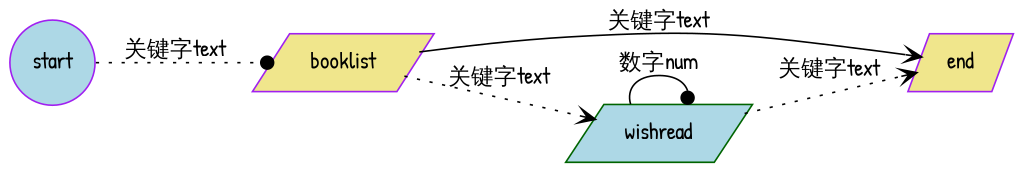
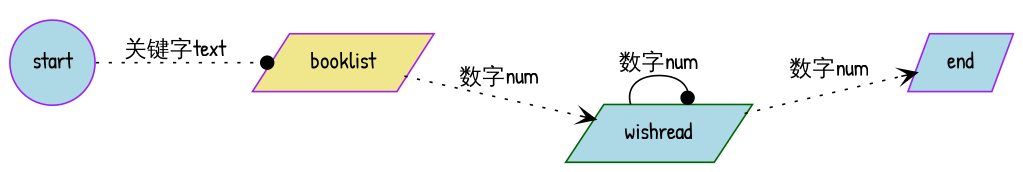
  digraph {
    fontname="Patrick Hand"
    rankdir=LR
    node [color=purple fillcolor=lightblue fontname="Patrick Hand" shape=parallelogram style=filled]
    edge [arrowhead=vee fontname="Patrick Hand" style=dotted]
    start [shape=circle]
    booklist [fillcolor=khaki]
-   end [fillcolor=khaki]
+   end
    wishread [color=darkgreen]
    start -> booklist [arrowhead=dot label="关键字text"]
-   booklist -> end [label="关键字text" style=solid]
-   booklist -> wishread [label="关键字text"]
-   wishread -> end [label="关键字text"]
+   booklist -> wishread [label="数字num"]
+   wishread -> end [label="数字num"]
    wishread -> wishread [arrowhead=dot label="数字num" style=solid]
  }
